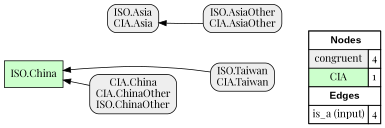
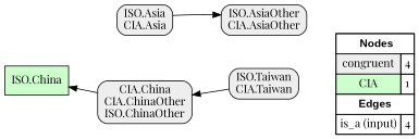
  digraph {
    fontname="Playfair Display"
    rankdir=RL
    node [fillcolor="#EEEEEE" fontname="Playfair Display" shape=box style="filled,rounded"]
    edge [arrowhead=normal color="#000000" constraint=true fontname="Playfair Display" penwidth=1 style=solid]
    n1 [fillcolor=white label=<   <TABLE BORDER="0" CELLBORDER="1" CELLSPACING="0" CELLPADDING="4">  <TR> <TD COLSPAN="2"><font face="Arial Black"> Nodes</font></TD> </TR>  <TR>   <TD bgcolor="#EEEEEE" fontname="helvetica">congruent</TD>   <TD>4</TD>   </TR>  <TR>   <TD bgcolor="#CCFFCC" fontname="helvetica">CIA</TD>   <TD>1</TD>   </TR>  <TR> <TD COLSPAN="2"><font face = "Arial Black"> Edges </font></TD> </TR>  <TR>   <TD><font color ="#000000">is_a (input)</font></TD><TD>4</TD> </TR> </TABLE>   > margin=0 style=filled]
    "ISO.China" [fillcolor="#CCFFCC" style=filled]
    "CIA.China\nCIA.ChinaOther\nISO.ChinaOther"
    "ISO.AsiaOther\nCIA.AsiaOther"
    "ISO.Asia\nCIA.Asia"
    "ISO.Taiwan\nCIA.Taiwan"
    subgraph sub_1 {
      rank=source
      n1
    }
    "CIA.China\nCIA.ChinaOther\nISO.ChinaOther" -> "ISO.China"
-   "ISO.AsiaOther\nCIA.AsiaOther" -> "ISO.Asia\nCIA.Asia"
-   "ISO.Taiwan\nCIA.Taiwan" -> "ISO.China"
+   "ISO.Asia\nCIA.Asia" -> "ISO.AsiaOther\nCIA.AsiaOther"
+   "ISO.Taiwan\nCIA.Taiwan" -> "CIA.China\nCIA.ChinaOther\nISO.ChinaOther"
  }
